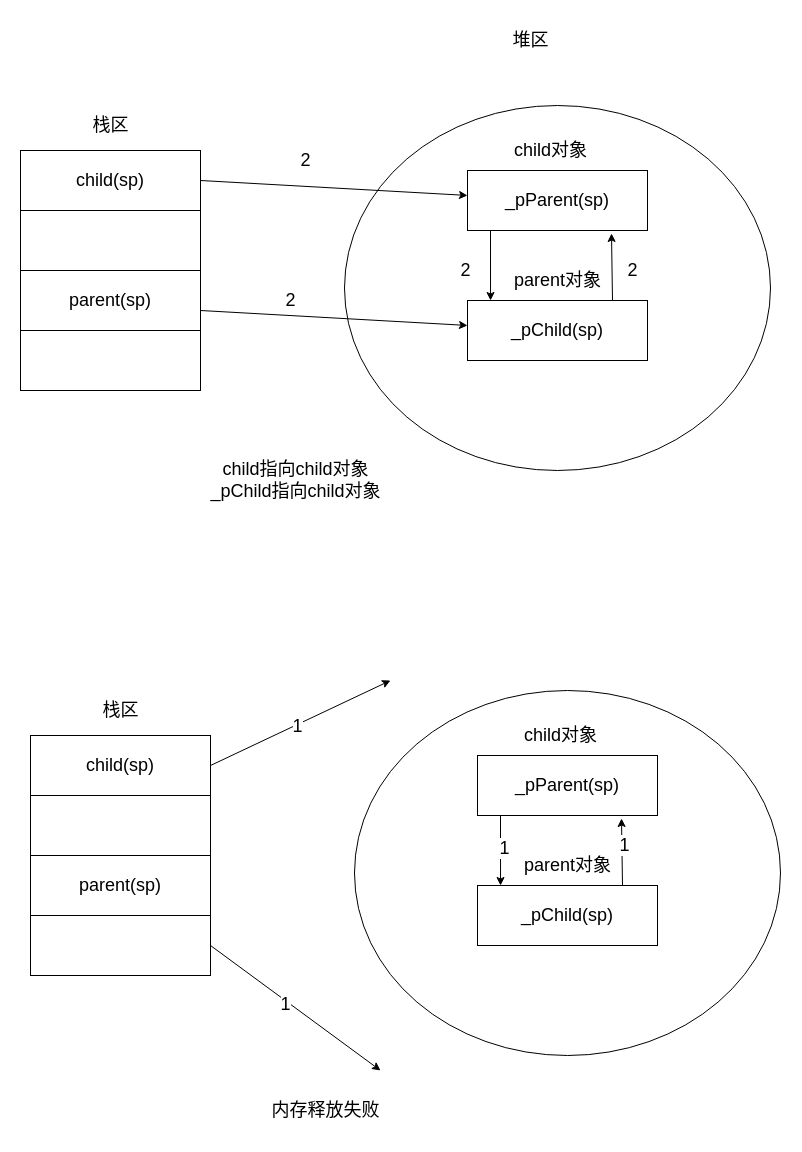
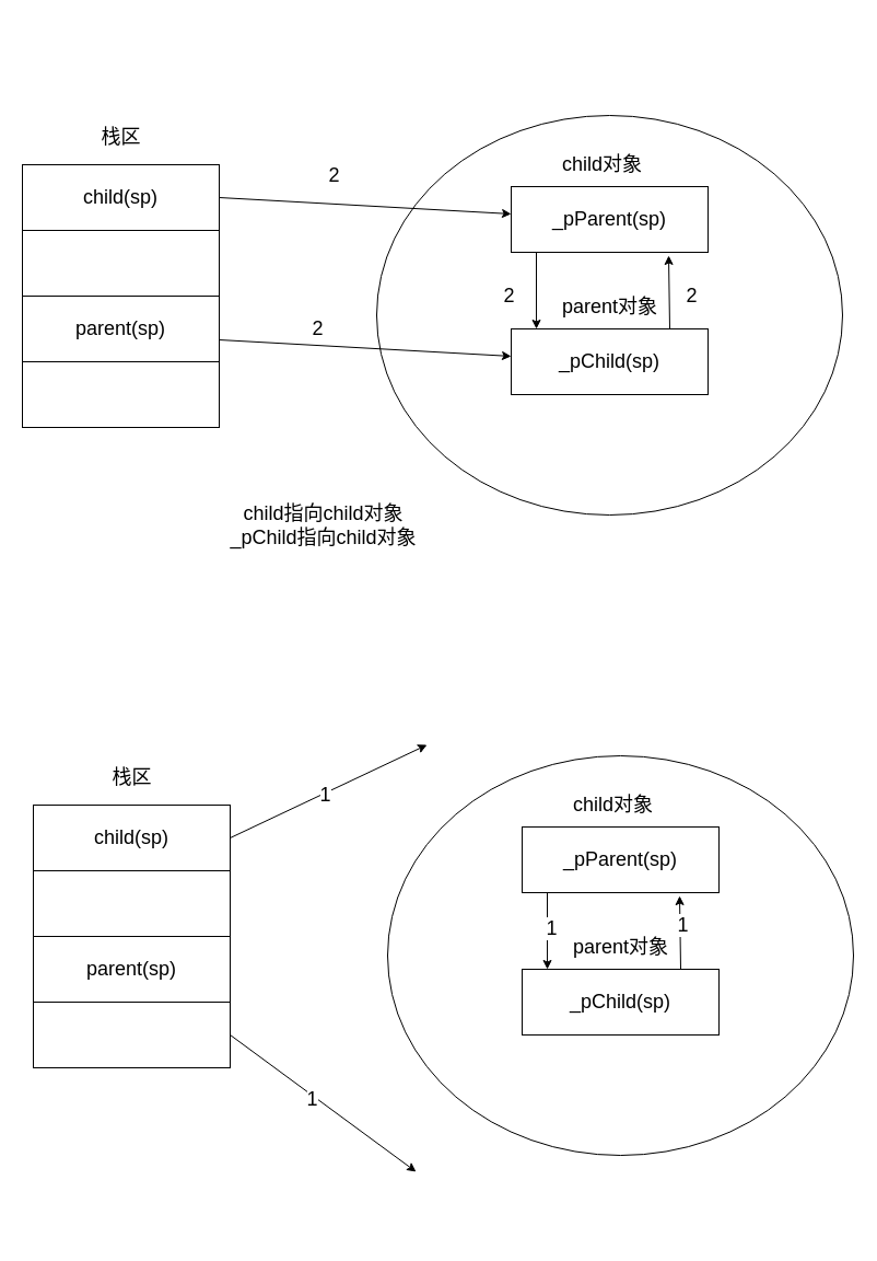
  <mxCell id="0" />
  <mxCell id="1" parent="0" />
  <mxCell id="2" value="&lt;font style=&quot;font-size: 18px;&quot;&gt;child(sp)&lt;/font&gt;" style="rounded=0;whiteSpace=wrap;html=1;" vertex="1" parent="1"><mxGeometry x="20" y="150" width="180" height="60" as="geometry" /></mxCell>
  <mxCell id="3" value="" style="rounded=0;whiteSpace=wrap;html=1;" vertex="1" parent="1"><mxGeometry x="20" y="210" width="180" height="60" as="geometry" /></mxCell>
  <mxCell id="4" value="&lt;font style=&quot;font-size: 18px;&quot;&gt;parent(sp)&lt;/font&gt;" style="rounded=0;whiteSpace=wrap;html=1;" vertex="1" parent="1"><mxGeometry x="20" y="270" width="180" height="60" as="geometry" /></mxCell>
  <mxCell id="5" value="" style="rounded=0;whiteSpace=wrap;html=1;" vertex="1" parent="1"><mxGeometry x="20" y="330" width="180" height="60" as="geometry" /></mxCell>
  <mxCell id="6" value="&lt;font style=&quot;font-size: 18px;&quot;&gt;栈区&lt;/font&gt;" style="text;html=1;align=center;verticalAlign=middle;resizable=0;points=[];autosize=1;strokeColor=none;fillColor=none;" vertex="1" parent="1"><mxGeometry x="80" y="105" width="60" height="40" as="geometry" /></mxCell>
  <mxCell id="7" value="" style="ellipse;whiteSpace=wrap;html=1;fontSize=18;" vertex="1" parent="1"><mxGeometry x="344" y="105" width="426" height="365" as="geometry" /></mxCell>
  <mxCell id="8" value="&lt;font style=&quot;font-size: 18px;&quot;&gt;_pParent(sp)&lt;/font&gt;" style="rounded=0;whiteSpace=wrap;html=1;" vertex="1" parent="1"><mxGeometry x="467" y="170" width="180" height="60" as="geometry" /></mxCell>
- <mxCell id="9" value="堆区" style="text;html=1;align=center;verticalAlign=middle;resizable=0;points=[];autosize=1;strokeColor=none;fillColor=none;fontSize=18;" vertex="1" parent="1"><mxGeometry x="500" y="20" width="60" height="40" as="geometry" /></mxCell>
  <mxCell id="10" value="&lt;font style=&quot;font-size: 18px;&quot;&gt;_pChild(sp)&lt;/font&gt;" style="rounded=0;whiteSpace=wrap;html=1;" vertex="1" parent="1"><mxGeometry x="467" y="300" width="180" height="60" as="geometry" /></mxCell>
  <mxCell id="11" value="child对象" style="text;html=1;align=center;verticalAlign=middle;resizable=0;points=[];autosize=1;strokeColor=none;fillColor=none;fontSize=18;" vertex="1" parent="1"><mxGeometry x="500" y="130" width="100" height="40" as="geometry" /></mxCell>
  <mxCell id="12" value="parent对象" style="text;html=1;align=center;verticalAlign=middle;resizable=0;points=[];autosize=1;strokeColor=none;fillColor=none;fontSize=18;" vertex="1" parent="1"><mxGeometry x="502" y="260" width="110" height="40" as="geometry" /></mxCell>
  <mxCell id="13" value="" style="endArrow=classic;html=1;rounded=0;fontSize=18;" edge="1" parent="1" target="8"><mxGeometry width="50" height="50" relative="1" as="geometry"><mxPoint x="200" y="180" as="sourcePoint" /><mxPoint x="250" y="130" as="targetPoint" /></mxGeometry></mxCell>
  <mxCell id="14" value="" style="endArrow=classic;html=1;rounded=0;fontSize=18;" edge="1" parent="1"><mxGeometry width="50" height="50" relative="1" as="geometry"><mxPoint x="200" y="310" as="sourcePoint" /><mxPoint x="467" y="324.958" as="targetPoint" /></mxGeometry></mxCell>
  <mxCell id="15" value="" style="endArrow=classic;html=1;rounded=0;fontSize=18;entryX=0.128;entryY=0;entryDx=0;entryDy=0;entryPerimeter=0;" edge="1" parent="1" target="10"><mxGeometry width="50" height="50" relative="1" as="geometry"><mxPoint x="490" y="230" as="sourcePoint" /><mxPoint x="540" y="180" as="targetPoint" /></mxGeometry></mxCell>
  <mxCell id="16" value="" style="endArrow=classic;html=1;rounded=0;fontSize=18;entryX=0.8;entryY=1.05;entryDx=0;entryDy=0;entryPerimeter=0;" edge="1" parent="1" target="8"><mxGeometry width="50" height="50" relative="1" as="geometry"><mxPoint x="612" y="300" as="sourcePoint" /><mxPoint x="662" y="250" as="targetPoint" /></mxGeometry></mxCell>
  <mxCell id="17" value="child指向child对象&lt;br&gt;_pChild指向child对象" style="text;html=1;align=center;verticalAlign=middle;resizable=0;points=[];autosize=1;strokeColor=none;fillColor=none;fontSize=18;" vertex="1" parent="1"><mxGeometry x="200" y="450" width="190" height="60" as="geometry" /></mxCell>
  <mxCell id="18" value="2" style="text;html=1;align=center;verticalAlign=middle;resizable=0;points=[];autosize=1;strokeColor=none;fillColor=none;fontSize=18;" vertex="1" parent="1"><mxGeometry x="290" y="140" width="30" height="40" as="geometry" /></mxCell>
  <mxCell id="19" value="2" style="text;html=1;align=center;verticalAlign=middle;resizable=0;points=[];autosize=1;strokeColor=none;fillColor=none;fontSize=18;" vertex="1" parent="1"><mxGeometry x="275" y="280" width="30" height="40" as="geometry" /></mxCell>
  <mxCell id="20" value="2" style="text;html=1;align=center;verticalAlign=middle;resizable=0;points=[];autosize=1;strokeColor=none;fillColor=none;fontSize=18;" vertex="1" parent="1"><mxGeometry x="450" y="250" width="30" height="40" as="geometry" /></mxCell>
  <mxCell id="21" value="2" style="text;html=1;align=center;verticalAlign=middle;resizable=0;points=[];autosize=1;strokeColor=none;fillColor=none;fontSize=18;" vertex="1" parent="1"><mxGeometry x="617" y="250" width="30" height="40" as="geometry" /></mxCell>
  <mxCell id="22" value="&lt;font style=&quot;font-size: 18px;&quot;&gt;child(sp)&lt;/font&gt;" style="rounded=0;whiteSpace=wrap;html=1;" vertex="1" parent="1"><mxGeometry x="30" y="735" width="180" height="60" as="geometry" /></mxCell>
  <mxCell id="23" value="" style="rounded=0;whiteSpace=wrap;html=1;" vertex="1" parent="1"><mxGeometry x="30" y="795" width="180" height="60" as="geometry" /></mxCell>
  <mxCell id="24" value="&lt;font style=&quot;font-size: 18px;&quot;&gt;parent(sp)&lt;/font&gt;" style="rounded=0;whiteSpace=wrap;html=1;" vertex="1" parent="1"><mxGeometry x="30" y="855" width="180" height="60" as="geometry" /></mxCell>
  <mxCell id="25" value="" style="rounded=0;whiteSpace=wrap;html=1;" vertex="1" parent="1"><mxGeometry x="30" y="915" width="180" height="60" as="geometry" /></mxCell>
  <mxCell id="26" value="&lt;font style=&quot;font-size: 18px;&quot;&gt;栈区&lt;/font&gt;" style="text;html=1;align=center;verticalAlign=middle;resizable=0;points=[];autosize=1;strokeColor=none;fillColor=none;" vertex="1" parent="1"><mxGeometry x="90" y="690" width="60" height="40" as="geometry" /></mxCell>
  <mxCell id="27" value="" style="ellipse;whiteSpace=wrap;html=1;fontSize=18;" vertex="1" parent="1"><mxGeometry x="354" y="690" width="426" height="365" as="geometry" /></mxCell>
  <mxCell id="28" value="&lt;font style=&quot;font-size: 18px;&quot;&gt;_pParent(sp)&lt;/font&gt;" style="rounded=0;whiteSpace=wrap;html=1;" vertex="1" parent="1"><mxGeometry x="477" y="755" width="180" height="60" as="geometry" /></mxCell>
  <mxCell id="29" value="&lt;font style=&quot;font-size: 18px;&quot;&gt;_pChild(sp)&lt;/font&gt;" style="rounded=0;whiteSpace=wrap;html=1;" vertex="1" parent="1"><mxGeometry x="477" y="885" width="180" height="60" as="geometry" /></mxCell>
  <mxCell id="30" value="child对象" style="text;html=1;align=center;verticalAlign=middle;resizable=0;points=[];autosize=1;strokeColor=none;fillColor=none;fontSize=18;" vertex="1" parent="1"><mxGeometry x="510" y="715" width="100" height="40" as="geometry" /></mxCell>
  <mxCell id="31" value="parent对象" style="text;html=1;align=center;verticalAlign=middle;resizable=0;points=[];autosize=1;strokeColor=none;fillColor=none;fontSize=18;" vertex="1" parent="1"><mxGeometry x="512" y="845" width="110" height="40" as="geometry" /></mxCell>
  <mxCell id="32" value="" style="endArrow=classic;html=1;rounded=0;fontSize=18;" edge="1" parent="1"><mxGeometry width="50" height="50" relative="1" as="geometry"><mxPoint x="210" y="765" as="sourcePoint" /><mxPoint x="390" y="680" as="targetPoint" /></mxGeometry></mxCell>
  <mxCell id="33" value="1" style="edgeLabel;html=1;align=center;verticalAlign=middle;resizable=0;points=[];fontSize=18;" vertex="1" connectable="0" parent="32"><mxGeometry x="-0.049" y="-1" relative="1" as="geometry"><mxPoint as="offset" /></mxGeometry></mxCell>
  <mxCell id="34" value="" style="endArrow=classic;html=1;rounded=0;fontSize=18;" edge="1" parent="1"><mxGeometry width="50" height="50" relative="1" as="geometry"><mxPoint x="210" y="945" as="sourcePoint" /><mxPoint x="380" y="1070" as="targetPoint" /></mxGeometry></mxCell>
  <mxCell id="35" value="1" style="edgeLabel;html=1;align=center;verticalAlign=middle;resizable=0;points=[];fontSize=18;" vertex="1" connectable="0" parent="34"><mxGeometry x="-0.099" y="-3" relative="1" as="geometry"><mxPoint as="offset" /></mxGeometry></mxCell>
  <mxCell id="36" value="" style="endArrow=classic;html=1;rounded=0;fontSize=18;entryX=0.128;entryY=0;entryDx=0;entryDy=0;entryPerimeter=0;" edge="1" parent="1" target="29"><mxGeometry width="50" height="50" relative="1" as="geometry"><mxPoint x="500" y="815" as="sourcePoint" /><mxPoint x="550" y="765" as="targetPoint" /></mxGeometry></mxCell>
  <mxCell id="37" value="1" style="edgeLabel;html=1;align=center;verticalAlign=middle;resizable=0;points=[];fontSize=18;" vertex="1" connectable="0" parent="36"><mxGeometry x="-0.071" y="3" relative="1" as="geometry"><mxPoint as="offset" /></mxGeometry></mxCell>
  <mxCell id="38" value="" style="endArrow=classic;html=1;rounded=0;fontSize=18;entryX=0.8;entryY=1.05;entryDx=0;entryDy=0;entryPerimeter=0;" edge="1" parent="1" target="28"><mxGeometry width="50" height="50" relative="1" as="geometry"><mxPoint x="622" y="885" as="sourcePoint" /><mxPoint x="672" y="835" as="targetPoint" /></mxGeometry></mxCell>
  <mxCell id="39" value="1" style="edgeLabel;html=1;align=center;verticalAlign=middle;resizable=0;points=[];fontSize=18;" vertex="1" connectable="0" parent="38"><mxGeometry x="0.208" y="-2" relative="1" as="geometry"><mxPoint as="offset" /></mxGeometry></mxCell>
- <mxCell id="40" value="内存释放失败" style="text;html=1;align=center;verticalAlign=middle;resizable=0;points=[];autosize=1;strokeColor=none;fillColor=none;fontSize=18;" vertex="1" parent="1"><mxGeometry x="260" y="1090" width="130" height="40" as="geometry" /></mxCell>
